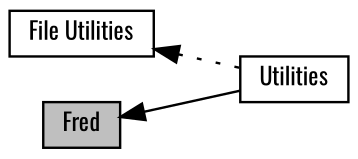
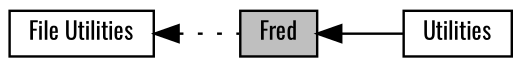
  digraph {
    fontname=Oswald
    rankdir=LR
    node [color=black fillcolor=white fontname=Oswald fontsize=10 shape=record style=filled]
    edge [dir=back fontname=Oswald fontsize=10 labelfontname=Helvetica labelfontsize=10 shape=plaintext]
    n1 [height=0.2 label="File Utilities" width=0.4]
    n2 [fillcolor=grey75 fontcolor=black height=0.2 label=Fred width=0.4]
    n3 [height=0.2 label=Utilities width=0.4]
-   n1 -> n3 [style=dotted]
+   n1 -> n2 [style=dotted]
    n2 -> n3 [style=solid]
  }
